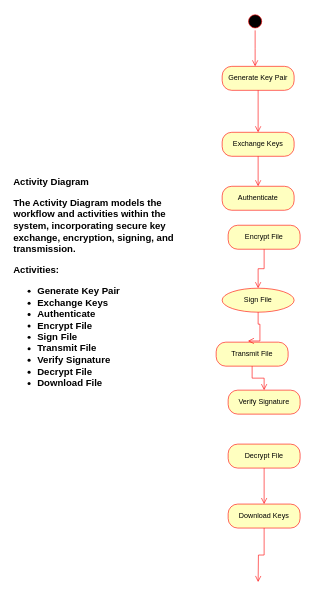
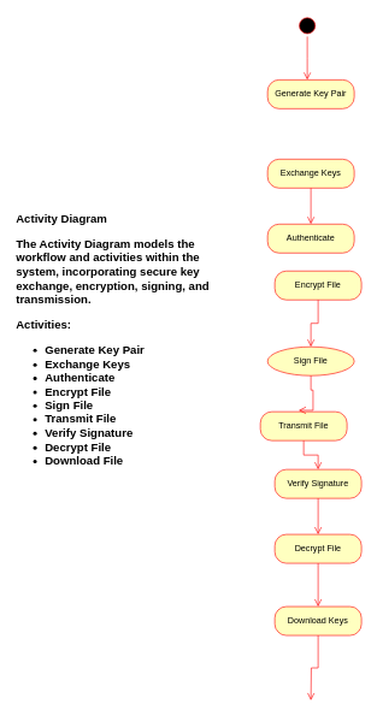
  <mxCell id="0" />
  <mxCell id="1" parent="0" />
  <mxCell id="2" value="Generate Key Pair" style="rounded=1;whiteSpace=wrap;html=1;arcSize=40;fontColor=#000000;fillColor=#ffffc0;strokeColor=#ff0000;" vertex="1" parent="1"><mxGeometry x="370" y="110" width="120" height="40" as="geometry" /></mxCell>
- <mxCell id="3" value="" style="edgeStyle=orthogonalEdgeStyle;html=1;verticalAlign=bottom;endArrow=open;endSize=8;strokeColor=#ff0000;rounded=0;entryX=0.5;entryY=0;entryDx=0;entryDy=0;" edge="1" source="2" parent="1" target="4"><mxGeometry relative="1" as="geometry"><mxPoint x="80" y="570" as="targetPoint" /></mxGeometry></mxCell>
  <mxCell id="4" value="Exchange Keys" style="rounded=1;whiteSpace=wrap;html=1;arcSize=40;fontColor=#000000;fillColor=#ffffc0;strokeColor=#ff0000;" vertex="1" parent="1"><mxGeometry x="370" y="220" width="120" height="40" as="geometry" /></mxCell>
  <mxCell id="5" value="" style="edgeStyle=orthogonalEdgeStyle;html=1;verticalAlign=bottom;endArrow=open;endSize=8;strokeColor=#ff0000;rounded=0;entryX=0.5;entryY=0;entryDx=0;entryDy=0;" edge="1" parent="1" source="4" target="6"><mxGeometry relative="1" as="geometry"><mxPoint x="90" y="580" as="targetPoint" /></mxGeometry></mxCell>
  <mxCell id="6" value="Authenticate" style="rounded=1;whiteSpace=wrap;html=1;arcSize=40;fontColor=#000000;fillColor=#ffffc0;strokeColor=#ff0000;" vertex="1" parent="1"><mxGeometry x="370" y="310" width="120" height="40" as="geometry" /></mxCell>
  <mxCell id="7" value="Encrypt File" style="rounded=1;whiteSpace=wrap;html=1;arcSize=40;fontColor=#000000;fillColor=#ffffc0;strokeColor=#ff0000;" vertex="1" parent="1"><mxGeometry x="380" y="375" width="120" height="40" as="geometry" /></mxCell>
  <mxCell id="8" value="" style="edgeStyle=orthogonalEdgeStyle;html=1;verticalAlign=bottom;endArrow=open;endSize=8;strokeColor=#ff0000;rounded=0;entryX=0.5;entryY=0;entryDx=0;entryDy=0;" edge="1" parent="1" source="7" target="9"><mxGeometry relative="1" as="geometry"><mxPoint x="110" y="580" as="targetPoint" /></mxGeometry></mxCell>
  <mxCell id="9" value="Sign File" style="ellipse;whiteSpace=wrap;html=1;arcSize=40;fontColor=#000000;fillColor=#ffffc0;strokeColor=#ff0000;" vertex="1" parent="1"><mxGeometry x="370" y="480" width="120" height="40" as="geometry" /></mxCell>
  <mxCell id="10" value="Transmit File" style="rounded=1;whiteSpace=wrap;html=1;arcSize=40;fontColor=#000000;fillColor=#ffffc0;strokeColor=#ff0000;" vertex="1" parent="1"><mxGeometry x="360" y="570" width="120" height="40" as="geometry" /></mxCell>
  <mxCell id="11" value="" style="edgeStyle=orthogonalEdgeStyle;html=1;verticalAlign=bottom;endArrow=open;endSize=8;strokeColor=#ff0000;rounded=0;entryX=0.5;entryY=0;entryDx=0;entryDy=0;" edge="1" parent="1" source="10" target="12"><mxGeometry relative="1" as="geometry"><mxPoint x="450" y="680" as="targetPoint" /></mxGeometry></mxCell>
  <mxCell id="12" value="Verify Signature" style="rounded=1;whiteSpace=wrap;html=1;arcSize=40;fontColor=#000000;fillColor=#ffffc0;strokeColor=#ff0000;" vertex="1" parent="1"><mxGeometry x="380" y="650" width="120" height="40" as="geometry" /></mxCell>
+ <mxCell id="13" value="" style="edgeStyle=orthogonalEdgeStyle;html=1;verticalAlign=bottom;endArrow=open;endSize=8;strokeColor=#ff0000;rounded=0;entryX=0.5;entryY=0;entryDx=0;entryDy=0;" edge="1" parent="1" source="12" target="14"><mxGeometry relative="1" as="geometry"><mxPoint x="460" y="650" as="targetPoint" /></mxGeometry></mxCell>
  <mxCell id="14" value="Decrypt File" style="rounded=1;whiteSpace=wrap;html=1;arcSize=40;fontColor=#000000;fillColor=#ffffc0;strokeColor=#ff0000;" vertex="1" parent="1"><mxGeometry x="380" y="740" width="120" height="40" as="geometry" /></mxCell>
  <mxCell id="15" value="" style="edgeStyle=orthogonalEdgeStyle;html=1;verticalAlign=bottom;endArrow=open;endSize=8;strokeColor=#ff0000;rounded=0;entryX=0.5;entryY=0;entryDx=0;entryDy=0;" edge="1" parent="1" source="14" target="16"><mxGeometry relative="1" as="geometry"><mxPoint x="430" y="830" as="targetPoint" /></mxGeometry></mxCell>
  <mxCell id="16" value="Download Keys" style="rounded=1;whiteSpace=wrap;html=1;arcSize=40;fontColor=#000000;fillColor=#ffffc0;strokeColor=#ff0000;" vertex="1" parent="1"><mxGeometry x="380" y="840" width="120" height="40" as="geometry" /></mxCell>
  <mxCell id="17" value="" style="edgeStyle=orthogonalEdgeStyle;html=1;verticalAlign=bottom;endArrow=open;endSize=8;strokeColor=#ff0000;rounded=0;" edge="1" parent="1" source="16"><mxGeometry relative="1" as="geometry"><mxPoint x="430" y="970" as="targetPoint" /></mxGeometry></mxCell>
  <mxCell id="18" value="" style="edgeStyle=orthogonalEdgeStyle;html=1;verticalAlign=bottom;endArrow=open;endSize=8;strokeColor=#ff0000;rounded=0;exitX=0.5;exitY=1;exitDx=0;exitDy=0;entryX=0.442;entryY=-0.05;entryDx=0;entryDy=0;entryPerimeter=0;" edge="1" parent="1" source="9" target="10"><mxGeometry relative="1" as="geometry"><mxPoint x="410" y="570" as="targetPoint" /><mxPoint x="430" y="430" as="sourcePoint" /><Array as="points"><mxPoint x="430" y="540" /><mxPoint x="433" y="540" /></Array></mxGeometry></mxCell>
  <mxCell id="19" value="" style="ellipse;html=1;shape=startState;fillColor=#000000;strokeColor=#ff0000;" vertex="1" parent="1"><mxGeometry x="410" y="20" width="30" height="30" as="geometry" /></mxCell>
  <mxCell id="20" value="" style="edgeStyle=orthogonalEdgeStyle;html=1;verticalAlign=bottom;endArrow=open;endSize=8;strokeColor=#ff0000;rounded=0;" edge="1" source="19" parent="1"><mxGeometry relative="1" as="geometry"><mxPoint x="425" y="110" as="targetPoint" /></mxGeometry></mxCell>
  <mxCell id="21" value="&lt;h3 style=&quot;font-size: 16px;&quot;&gt;Activity Diagram&lt;/h3&gt;&lt;p style=&quot;font-size: 16px;&quot;&gt;The Activity Diagram models the workflow and activities within the system, incorporating secure key exchange, encryption, signing, and transmission.&lt;/p&gt;&lt;p style=&quot;font-size: 16px;&quot;&gt;&lt;strong style=&quot;font-size: 16px;&quot;&gt;Activities&lt;/strong&gt;:&lt;/p&gt;&lt;ul style=&quot;font-size: 16px;&quot;&gt;&lt;li style=&quot;font-size: 16px;&quot;&gt;Generate Key Pair&lt;/li&gt;&lt;li style=&quot;font-size: 16px;&quot;&gt;Exchange Keys&lt;/li&gt;&lt;li style=&quot;font-size: 16px;&quot;&gt;Authenticate&lt;/li&gt;&lt;li style=&quot;font-size: 16px;&quot;&gt;Encrypt File&lt;/li&gt;&lt;li style=&quot;font-size: 16px;&quot;&gt;Sign File&lt;/li&gt;&lt;li style=&quot;font-size: 16px;&quot;&gt;Transmit File&lt;/li&gt;&lt;li style=&quot;font-size: 16px;&quot;&gt;Verify Signature&lt;/li&gt;&lt;li style=&quot;font-size: 16px;&quot;&gt;Decrypt File&lt;/li&gt;&lt;li style=&quot;font-size: 16px;&quot;&gt;Download File&lt;/li&gt;&lt;/ul&gt;" style="text;html=1;whiteSpace=wrap;overflow=hidden;rounded=0;fontStyle=1;fontSize=16;" vertex="1" parent="1"><mxGeometry x="20" y="270" width="270" height="420" as="geometry" /></mxCell>
